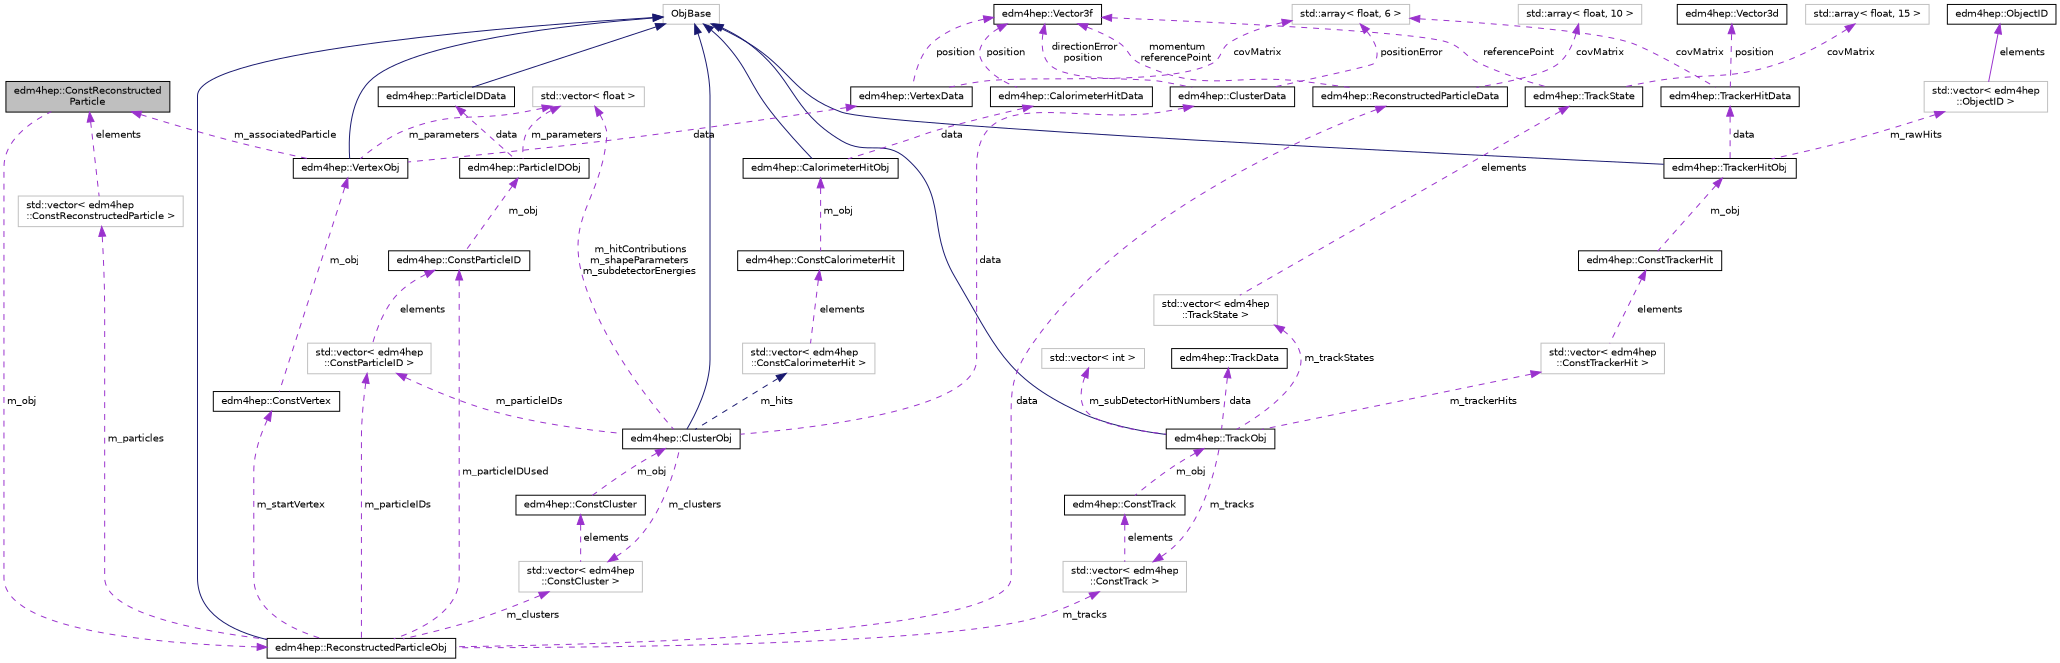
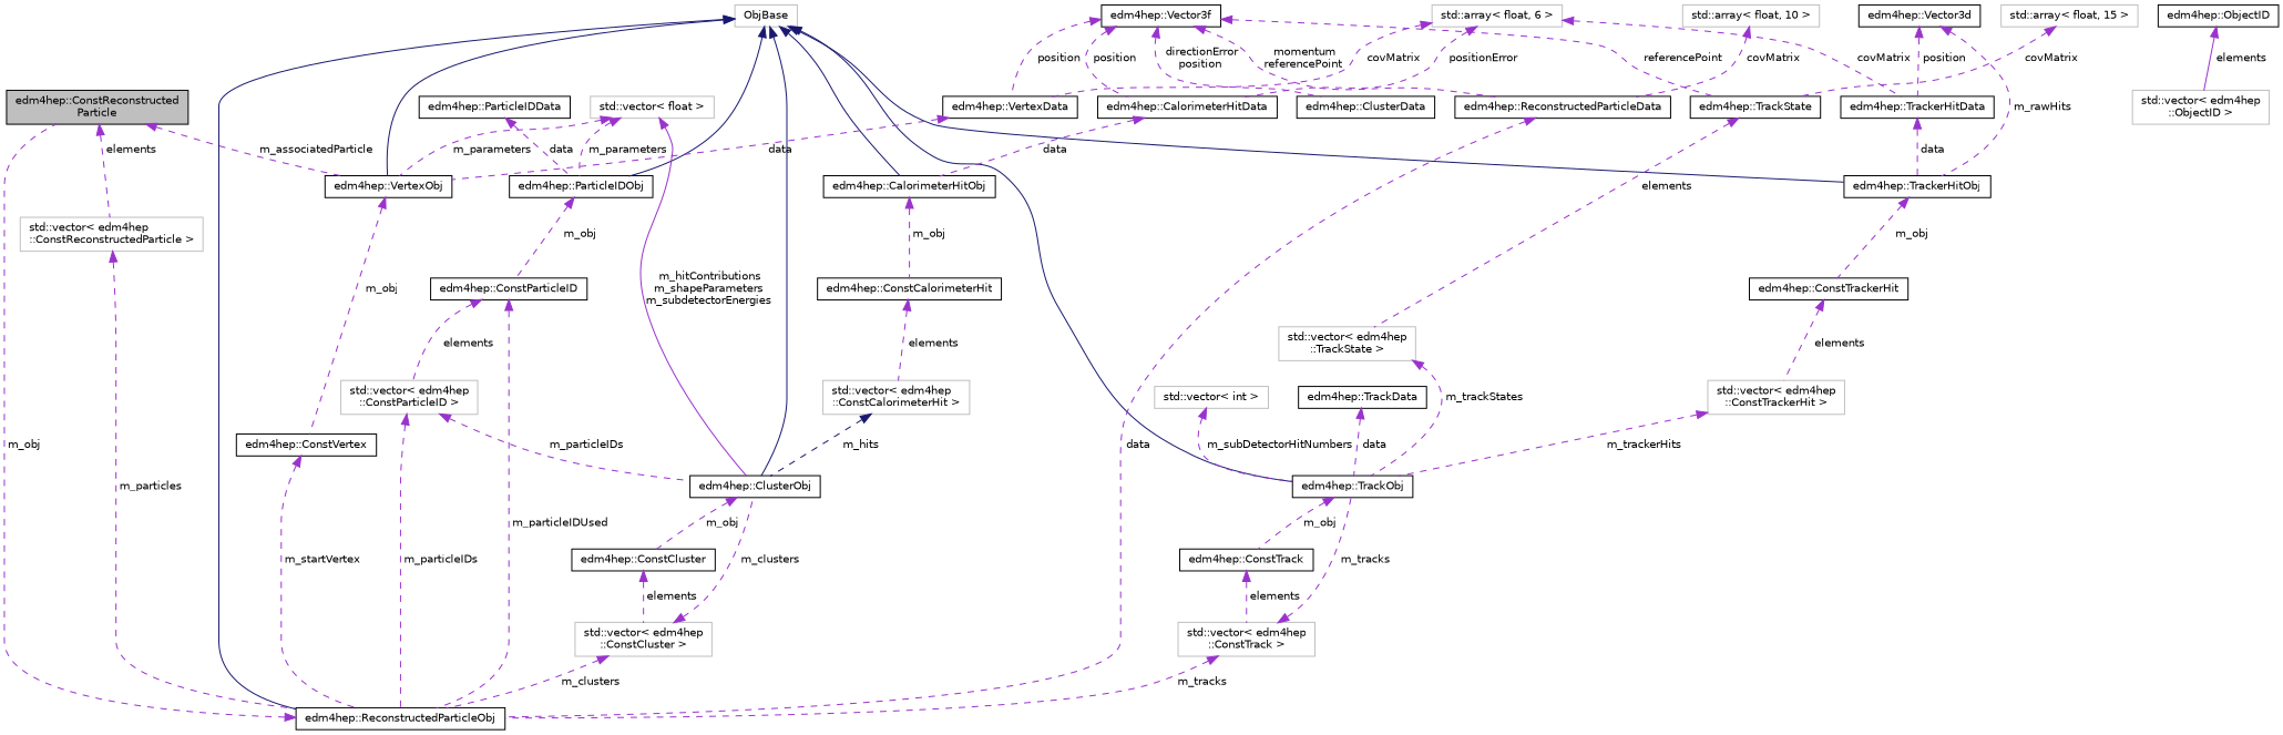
  digraph {
    rankdir=TB
    node [color=black fillcolor=white fontname=Helvetica fontsize=10 shape=record style=filled]
    edge [color=darkorchid3 dir=back fontname=Helvetica fontsize=10 labelfontname=Helvetica labelfontsize=10 style=dashed]
    n1 [fillcolor=grey75 fontcolor=black height=0.2 label="edm4hep::ConstReconstructed\lParticle" width=0.4]
    n2 [color=grey75 height=0.2 label="std::vector\< edm4hep\l::ConstReconstructedParticle \>" width=0.4]
    n3 [height=0.2 label="edm4hep::VertexObj" width=0.4]
    n4 [height=0.2 label="edm4hep::ReconstructedParticleObj" width=0.4]
    n5 [height=0.2 label="edm4hep::ConstVertex" width=0.4]
    n6 [color=grey75 height=0.2 label=ObjBase width=0.4]
    n7 [height=0.2 label="edm4hep::ClusterObj" width=0.4]
    n8 [height=0.2 label="edm4hep::ParticleIDObj" width=0.4]
    n9 [height=0.2 label="edm4hep::CalorimeterHitObj" width=0.4]
    n10 [height=0.2 label="edm4hep::TrackObj" width=0.4]
    n11 [height=0.2 label="edm4hep::TrackerHitObj" width=0.4]
    n12 [height=0.2 label="edm4hep::ConstCluster" width=0.4]
    n13 [height=0.2 label="edm4hep::ConstParticleID" width=0.4]
    n14 [height=0.2 label="edm4hep::ConstCalorimeterHit" width=0.4]
    n15 [height=0.2 label="edm4hep::ConstTrack" width=0.4]
    n16 [height=0.2 label="edm4hep::ConstTrackerHit" width=0.4]
    n17 [color=grey75 height=0.2 label="std::vector\< edm4hep\l::ConstCluster \>" width=0.4]
    n18 [color=grey75 height=0.2 label="std::vector\< edm4hep\l::ConstParticleID \>" width=0.4]
    n19 [height=0.2 label="edm4hep::ParticleIDData" width=0.4]
    n20 [color=grey75 height=0.2 label="std::vector\< float \>" width=0.4]
    n21 [color=grey75 height=0.2 label="std::vector\< edm4hep\l::ConstCalorimeterHit \>" width=0.4]
    n22 [height=0.2 label="edm4hep::CalorimeterHitData" width=0.4]
    n23 [height=0.2 label="edm4hep::Vector3f" width=0.4]
    n24 [height=0.2 label="edm4hep::ClusterData" width=0.4]
    n25 [height=0.2 label="edm4hep::TrackState" width=0.4]
    n26 [height=0.2 label="edm4hep::ReconstructedParticleData" width=0.4]
    n27 [height=0.2 label="edm4hep::VertexData" width=0.4]
    n28 [color=grey75 height=0.2 label="std::vector\< edm4hep\l::TrackState \>" width=0.4]
    n29 [color=grey75 height=0.2 label="std::array\< float, 6 \>" width=0.4]
    n30 [height=0.2 label="edm4hep::TrackerHitData" width=0.4]
    n31 [color=grey75 height=0.2 label="std::vector\< edm4hep\l::ConstTrack \>" width=0.4]
    n32 [color=grey75 height=0.2 label="std::array\< float, 15 \>" width=0.4]
    n33 [color=grey75 height=0.2 label="std::vector\< edm4hep\l::ConstTrackerHit \>" width=0.4]
    n34 [color=grey75 height=0.2 label="std::vector\< edm4hep\l::ObjectID \>" width=0.4]
    n35 [height=0.2 label="edm4hep::ObjectID" width=0.4]
    n36 [height=0.2 label="edm4hep::Vector3d" width=0.4]
    n37 [color=grey75 height=0.2 label="std::vector\< int \>" width=0.4]
    n38 [height=0.2 label="edm4hep::TrackData" width=0.4]
    n39 [color=grey75 height=0.2 label="std::array\< float, 10 \>" width=0.4]
    n1 -> n2 [label=" elements"]
    n1 -> n3 [label=" m_associatedParticle"]
    n2 -> n4 [label=" m_particles"]
    n3 -> n5 [label=" m_obj"]
    n4 -> n1 [label=" m_obj"]
    n5 -> n4 [label=" m_startVertex"]
    n6 -> n3 [color=midnightblue style=solid]
    n6 -> n4 [color=midnightblue style=solid]
    n6 -> n7 [color=midnightblue style=solid]
-   n6 -> n19 [color=midnightblue style=solid]
+   n6 -> n8 [color=midnightblue style=solid]
    n6 -> n9 [color=midnightblue style=solid]
    n6 -> n10 [color=midnightblue style=solid]
    n6 -> n11 [color=midnightblue style=solid]
    n7 -> n12 [label=" m_obj"]
    n8 -> n13 [label=" m_obj"]
    n9 -> n14 [label=" m_obj"]
    n10 -> n15 [label=" m_obj"]
    n11 -> n16 [label=" m_obj"]
    n12 -> n17 [label=" elements"]
    n13 -> n4 [label=" m_particleIDUsed"]
    n13 -> n18 [label=" elements"]
    n14 -> n21 [label=" elements"]
    n15 -> n31 [label=" elements"]
    n16 -> n33 [label=" elements"]
    n17 -> n4 [label=" m_clusters"]
    n17 -> n7 [label=" m_clusters"]
    n18 -> n4 [label=" m_particleIDs"]
    n18 -> n7 [label=" m_particleIDs"]
    n19 -> n8 [label=" data"]
    n20 -> n3 [label=" m_parameters"]
-   n20 -> n7 [label=" m_hitContributions\nm_shapeParameters\nm_subdetectorEnergies"]
+   n20 -> n7 [label=" m_hitContributions\nm_shapeParameters\nm_subdetectorEnergies" style=solid]
    n20 -> n8 [label=" m_parameters"]
    n21 -> n7 [color=midnightblue label=" m_hits"]
    n22 -> n9 [label=" data"]
    n23 -> n22 [label=" position"]
    n23 -> n24 [label=" directionError\nposition"]
    n23 -> n25 [label=" referencePoint"]
    n23 -> n26 [label=" momentum\nreferencePoint"]
    n23 -> n27 [label=" position"]
-   n24 -> n7 [label=" data"]
    n25 -> n28 [label=" elements"]
    n26 -> n4 [label=" data"]
    n27 -> n3 [label=" data"]
    n28 -> n10 [label=" m_trackStates"]
-   n29 -> n24 [label=" positionError"]
+   n29 -> n22 [label=" positionError"]
    n29 -> n27 [label=" covMatrix"]
    n29 -> n30 [label=" covMatrix"]
    n30 -> n11 [label=" data"]
    n31 -> n4 [label=" m_tracks"]
    n31 -> n10 [label=" m_tracks"]
    n32 -> n25 [label=" covMatrix"]
    n33 -> n10 [label=" m_trackerHits"]
-   n34 -> n11 [label=" m_rawHits"]
+   n36 -> n11 [label=" m_rawHits"]
    n35 -> n34 [label=" elements" style=solid]
    n36 -> n30 [label=" position"]
    n37 -> n10 [label=" m_subDetectorHitNumbers"]
    n38 -> n10 [label=" data"]
    n39 -> n26 [label=" covMatrix"]
  }
